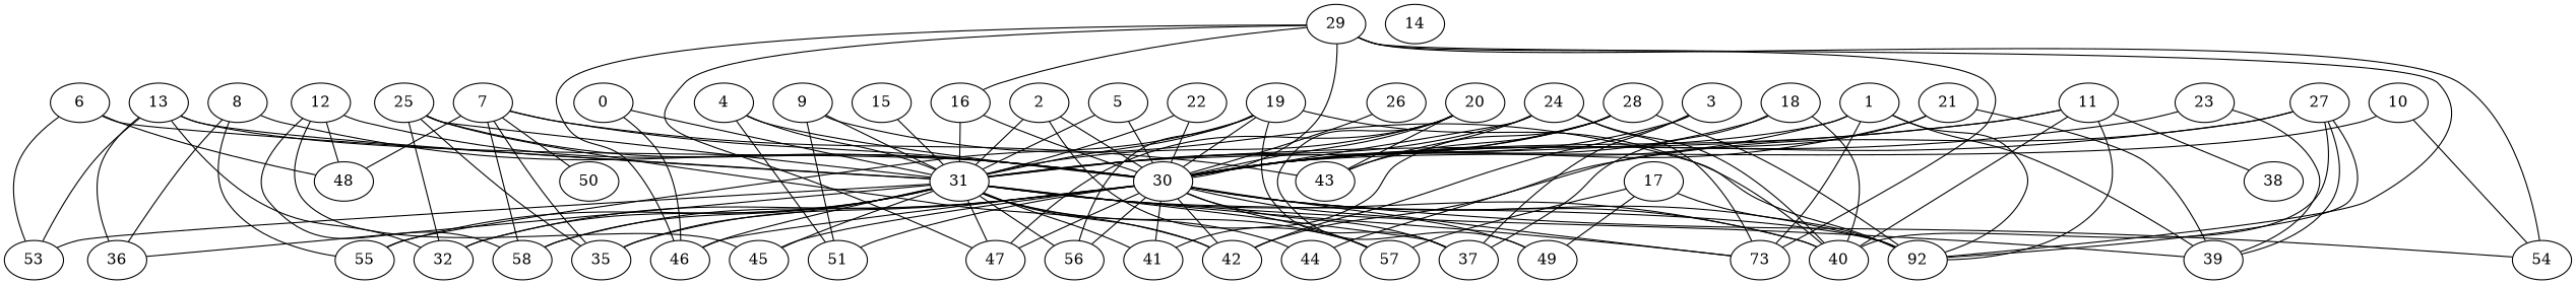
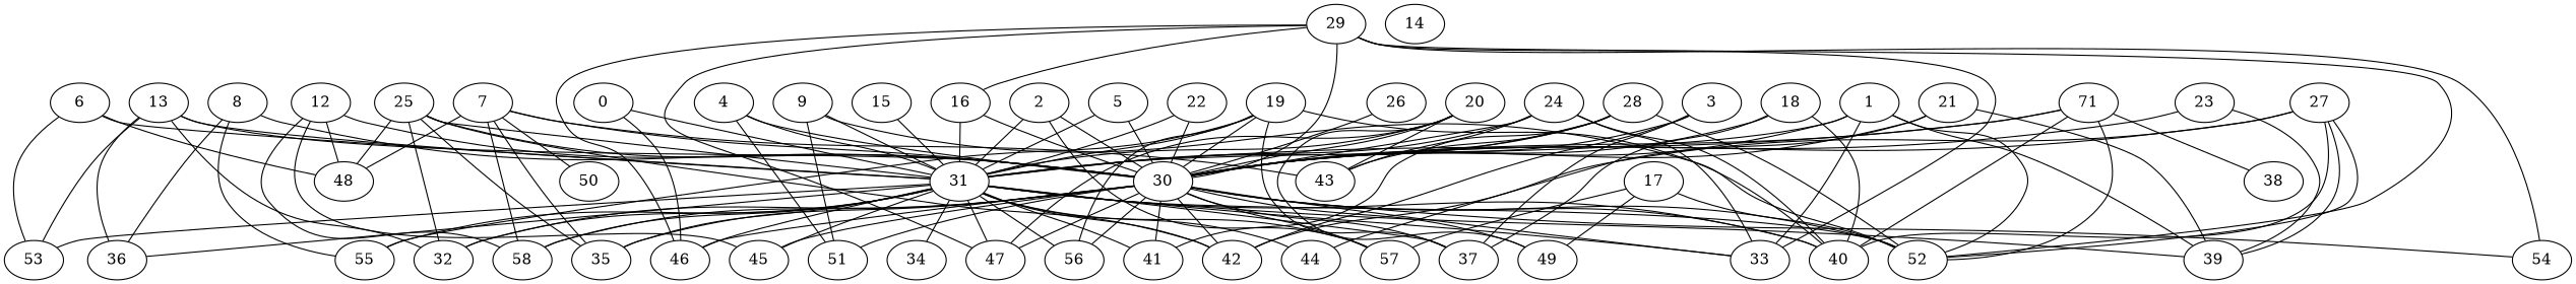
  graph {
    0
    46
    31
-   33 [label=73]
+   33
    39
-   52 [label=92]
+   52
    57
    37
    42
    53
    58
    35
    55
    36
    40
    45
    32
    56
    47
    44
    41
+   34
    1
    30
    51
    54
    49
    2
    3
    4
    5
    6
    48
    7
    50
    43
    8
    9
-   10
-   11
+   11 [label=71]
    38
    12
    13
    14
    15
    16
    17
    18
    19
    20
    21
    22
    23
    24
    25
    26
    27
    28
    29
    0 -- 46
    0 -- 31
    31 -- 46
    31 -- 33
    31 -- 39
    31 -- 52
    31 -- 57
    31 -- 37
    31 -- 42
    31 -- 53
    31 -- 58
    31 -- 35
    31 -- 55
    31 -- 36
    31 -- 40
    31 -- 45
    31 -- 32
    31 -- 56
    31 -- 47
    31 -- 44
    31 -- 41
+   31 -- 34
    1 -- 31
    1 -- 33
    1 -- 39
    1 -- 52
    1 -- 30
    30 -- 46
    30 -- 33
    30 -- 52
    30 -- 57
    30 -- 37
    30 -- 42
    30 -- 58
    30 -- 35
    30 -- 40
    30 -- 45
    30 -- 32
    30 -- 56
    30 -- 47
    30 -- 41
    30 -- 51
    30 -- 54
    30 -- 49
    2 -- 31
    2 -- 57
    2 -- 30
    3 -- 37
    3 -- 42
    3 -- 30
    4 -- 31
    4 -- 30
    4 -- 51
    5 -- 31
    5 -- 30
    6 -- 31
    6 -- 53
    6 -- 48
    7 -- 58
    7 -- 35
    7 -- 30
    7 -- 48
    7 -- 50
    7 -- 43
    8 -- 55
    8 -- 36
    8 -- 30
    9 -- 31
    9 -- 52
    9 -- 51
-   10 -- 30
-   10 -- 54
    11 -- 31
    11 -- 52
    11 -- 40
    11 -- 30
    11 -- 38
    12 -- 58
    12 -- 45
    12 -- 30
    12 -- 48
    13 -- 31
    13 -- 53
    13 -- 36
    13 -- 32
    13 -- 30
    15 -- 31
    16 -- 31
    16 -- 30
    17 -- 52
    17 -- 57
    17 -- 49
    18 -- 37
    18 -- 40
    18 -- 30
    19 -- 31
    19 -- 37
    19 -- 55
    19 -- 40
    19 -- 56
    19 -- 30
    20 -- 31
    20 -- 47
    20 -- 30
    20 -- 49
    20 -- 43
    21 -- 39
    21 -- 44
    21 -- 30
    22 -- 31
    22 -- 30
    23 -- 39
    23 -- 30
    24 -- 31
    24 -- 33
    24 -- 40
    24 -- 30
    24 -- 43
    25 -- 31
    25 -- 42
    25 -- 35
    25 -- 32
    25 -- 30
+   25 -- 48
    26 -- 30
    27 -- 39
    27 -- 52
    27 -- 42
    27 -- 40
    27 -- 30
    28 -- 31
    28 -- 52
    28 -- 41
    28 -- 30
    28 -- 43
    29 -- 46
    29 -- 33
    29 -- 52
    29 -- 47
    29 -- 30
    29 -- 54
    29 -- 16
  }
